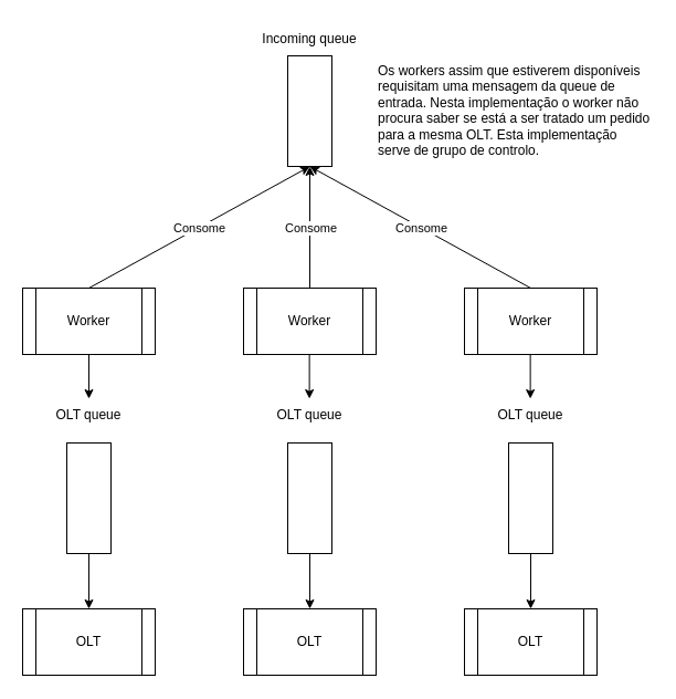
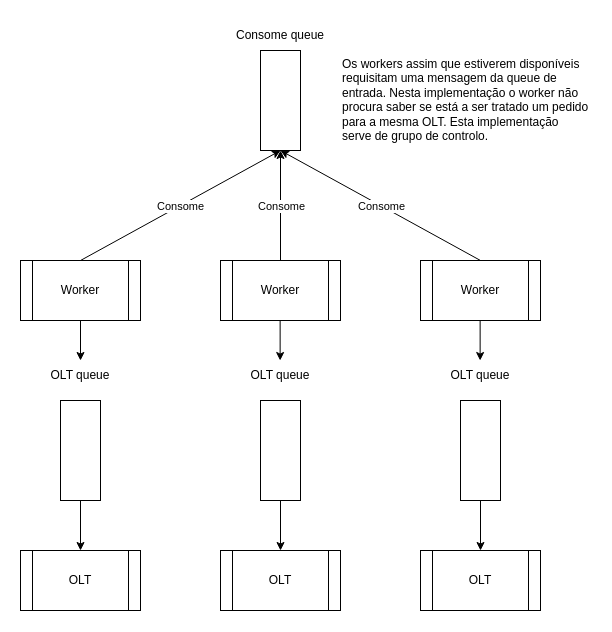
  <mxCell id="0" />
  <mxCell id="1" parent="0" />
  <mxCell id="2" value="" style="rounded=0;whiteSpace=wrap;html=1;" parent="1" vertex="1"><mxGeometry x="260" y="50" width="40" height="100" as="geometry" /></mxCell>
- <mxCell id="3" value="Incoming queue" style="text;html=1;strokeColor=none;fillColor=none;align=center;verticalAlign=middle;whiteSpace=wrap;rounded=0;" parent="1" vertex="1"><mxGeometry x="230" y="20" width="100" height="30" as="geometry" /></mxCell>
+ <mxCell id="3" value="Consome queue" style="text;html=1;strokeColor=none;fillColor=none;align=center;verticalAlign=middle;whiteSpace=wrap;rounded=0;" parent="1" vertex="1"><mxGeometry x="230" y="20" width="100" height="30" as="geometry" /></mxCell>
  <mxCell id="4" value="Worker" style="shape=process;whiteSpace=wrap;html=1;backgroundOutline=1;" parent="1" vertex="1"><mxGeometry x="20" y="260" width="120" height="60" as="geometry" /></mxCell>
  <mxCell id="5" value="Worker" style="shape=process;whiteSpace=wrap;html=1;backgroundOutline=1;" parent="1" vertex="1"><mxGeometry x="220" y="260" width="120" height="60" as="geometry" /></mxCell>
  <mxCell id="6" value="Worker" style="shape=process;whiteSpace=wrap;html=1;backgroundOutline=1;" parent="1" vertex="1"><mxGeometry x="420" y="260" width="120" height="60" as="geometry" /></mxCell>
  <mxCell id="7" value="OLT" style="shape=process;whiteSpace=wrap;html=1;backgroundOutline=1;" parent="1" vertex="1"><mxGeometry x="20" y="550" width="120" height="60" as="geometry" /></mxCell>
  <mxCell id="8" value="" style="rounded=0;whiteSpace=wrap;html=1;" parent="1" vertex="1"><mxGeometry x="60" y="400" width="40" height="100" as="geometry" /></mxCell>
  <mxCell id="9" value="OLT queue" style="text;html=1;strokeColor=none;fillColor=none;align=center;verticalAlign=middle;whiteSpace=wrap;rounded=0;" parent="1" vertex="1"><mxGeometry x="30" y="360" width="100" height="30" as="geometry" /></mxCell>
  <mxCell id="10" value="" style="endArrow=classic;html=1;rounded=0;exitX=0.5;exitY=1;exitDx=0;exitDy=0;entryX=0.5;entryY=0;entryDx=0;entryDy=0;" parent="1" source="8" target="7" edge="1"><mxGeometry width="50" height="50" relative="1" as="geometry"><mxPoint x="260" y="550" as="sourcePoint" /><mxPoint x="310" y="500" as="targetPoint" /></mxGeometry></mxCell>
  <mxCell id="11" value="OLT" style="shape=process;whiteSpace=wrap;html=1;backgroundOutline=1;" parent="1" vertex="1"><mxGeometry x="220" y="550" width="120" height="60" as="geometry" /></mxCell>
  <mxCell id="12" value="" style="rounded=0;whiteSpace=wrap;html=1;" parent="1" vertex="1"><mxGeometry x="260" y="400" width="40" height="100" as="geometry" /></mxCell>
  <mxCell id="13" value="OLT queue" style="text;html=1;strokeColor=none;fillColor=none;align=center;verticalAlign=middle;whiteSpace=wrap;rounded=0;" parent="1" vertex="1"><mxGeometry x="230" y="360" width="100" height="30" as="geometry" /></mxCell>
  <mxCell id="14" value="" style="endArrow=classic;html=1;rounded=0;exitX=0.5;exitY=1;exitDx=0;exitDy=0;entryX=0.5;entryY=0;entryDx=0;entryDy=0;" parent="1" source="12" target="11" edge="1"><mxGeometry width="50" height="50" relative="1" as="geometry"><mxPoint x="460" y="550" as="sourcePoint" /><mxPoint x="510" y="500" as="targetPoint" /></mxGeometry></mxCell>
  <mxCell id="15" value="OLT" style="shape=process;whiteSpace=wrap;html=1;backgroundOutline=1;" parent="1" vertex="1"><mxGeometry x="420" y="550" width="120" height="60" as="geometry" /></mxCell>
  <mxCell id="16" value="" style="rounded=0;whiteSpace=wrap;html=1;" parent="1" vertex="1"><mxGeometry x="460" y="400" width="40" height="100" as="geometry" /></mxCell>
  <mxCell id="17" value="OLT queue" style="text;html=1;strokeColor=none;fillColor=none;align=center;verticalAlign=middle;whiteSpace=wrap;rounded=0;" parent="1" vertex="1"><mxGeometry x="430" y="360" width="100" height="30" as="geometry" /></mxCell>
  <mxCell id="18" value="" style="endArrow=classic;html=1;rounded=0;exitX=0.5;exitY=1;exitDx=0;exitDy=0;entryX=0.5;entryY=0;entryDx=0;entryDy=0;" parent="1" source="16" target="15" edge="1"><mxGeometry width="50" height="50" relative="1" as="geometry"><mxPoint x="660" y="550" as="sourcePoint" /><mxPoint x="710" y="500" as="targetPoint" /></mxGeometry></mxCell>
  <mxCell id="19" value="" style="endArrow=classic;html=1;rounded=0;exitX=0.5;exitY=1;exitDx=0;exitDy=0;" parent="1" source="4" edge="1"><mxGeometry width="50" height="50" relative="1" as="geometry"><mxPoint x="20" y="550" as="sourcePoint" /><mxPoint x="80" y="360" as="targetPoint" /></mxGeometry></mxCell>
  <mxCell id="20" value="" style="endArrow=classic;html=1;rounded=0;exitX=0.5;exitY=1;exitDx=0;exitDy=0;" parent="1" edge="1"><mxGeometry width="50" height="50" relative="1" as="geometry"><mxPoint x="279.63" y="320" as="sourcePoint" /><mxPoint x="279.63" y="360" as="targetPoint" /></mxGeometry></mxCell>
  <mxCell id="21" value="" style="endArrow=classic;html=1;rounded=0;exitX=0.5;exitY=1;exitDx=0;exitDy=0;" parent="1" edge="1"><mxGeometry width="50" height="50" relative="1" as="geometry"><mxPoint x="479.63" y="320" as="sourcePoint" /><mxPoint x="479.63" y="360" as="targetPoint" /></mxGeometry></mxCell>
  <mxCell id="22" value="Os workers assim que estiverem disponíveis requisitam uma mensagem da queue de entrada. Nesta implementação o worker não procura saber se está a ser tratado um pedido para a mesma OLT. Esta implementação serve de grupo de controlo." style="text;html=1;strokeColor=none;fillColor=none;align=left;verticalAlign=top;whiteSpace=wrap;rounded=0;" parent="1" vertex="1"><mxGeometry x="340" y="50" width="250" height="40" as="geometry" /></mxCell>
  <mxCell id="23" value="" style="endArrow=classic;html=1;rounded=0;entryX=0.5;entryY=1;entryDx=0;entryDy=0;" edge="1" parent="1" target="2"><mxGeometry relative="1" as="geometry"><mxPoint x="80" y="260" as="sourcePoint" /><mxPoint x="180" y="260" as="targetPoint" /></mxGeometry></mxCell>
  <mxCell id="24" value="Consome" style="edgeLabel;resizable=0;html=1;align=center;verticalAlign=middle;" connectable="0" vertex="1" parent="23"><mxGeometry relative="1" as="geometry" /></mxCell>
  <mxCell id="25" value="" style="endArrow=classic;html=1;rounded=0;entryX=0.5;entryY=1;entryDx=0;entryDy=0;exitX=0.5;exitY=0;exitDx=0;exitDy=0;" edge="1" parent="1" source="5" target="2"><mxGeometry relative="1" as="geometry"><mxPoint x="90" y="270" as="sourcePoint" /><mxPoint x="290" y="160" as="targetPoint" /></mxGeometry></mxCell>
  <mxCell id="26" value="Consome" style="edgeLabel;resizable=0;html=1;align=center;verticalAlign=middle;" connectable="0" vertex="1" parent="25"><mxGeometry relative="1" as="geometry" /></mxCell>
  <mxCell id="27" value="" style="endArrow=classic;html=1;rounded=0;exitX=0.5;exitY=0;exitDx=0;exitDy=0;" edge="1" parent="1" source="6"><mxGeometry relative="1" as="geometry"><mxPoint x="100" y="280" as="sourcePoint" /><mxPoint x="280" y="150" as="targetPoint" /></mxGeometry></mxCell>
  <mxCell id="28" value="Consome" style="edgeLabel;resizable=0;html=1;align=center;verticalAlign=middle;" connectable="0" vertex="1" parent="27"><mxGeometry relative="1" as="geometry" /></mxCell>
